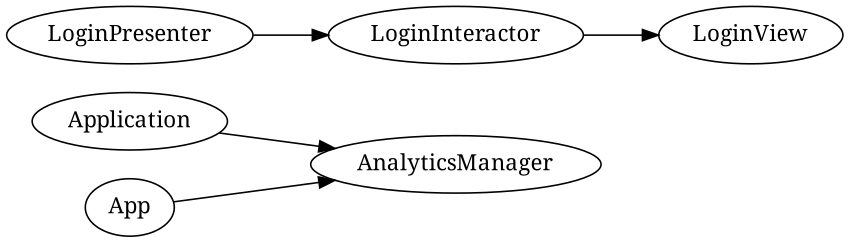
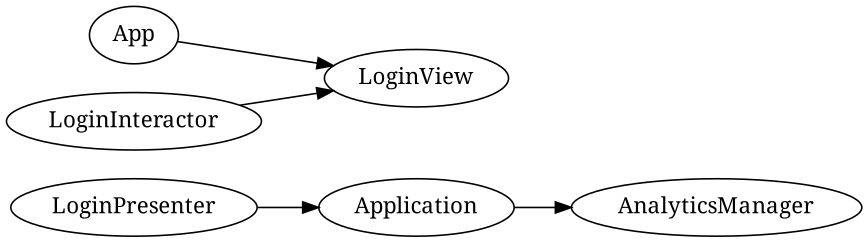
  digraph {
    concentrate=true
    fontname="Noto Serif"
    rankdir=LR
    node [fontname="Noto Serif"]
    edge [fontname="Noto Serif"]
    Application
    AnalyticsManager
    App
    LoginPresenter
    LoginInteractor
    LoginView
    Application -> AnalyticsManager
-   App -> AnalyticsManager
-   LoginPresenter -> LoginInteractor
+   App -> LoginView
+   LoginPresenter -> Application
    LoginInteractor -> LoginView
  }
